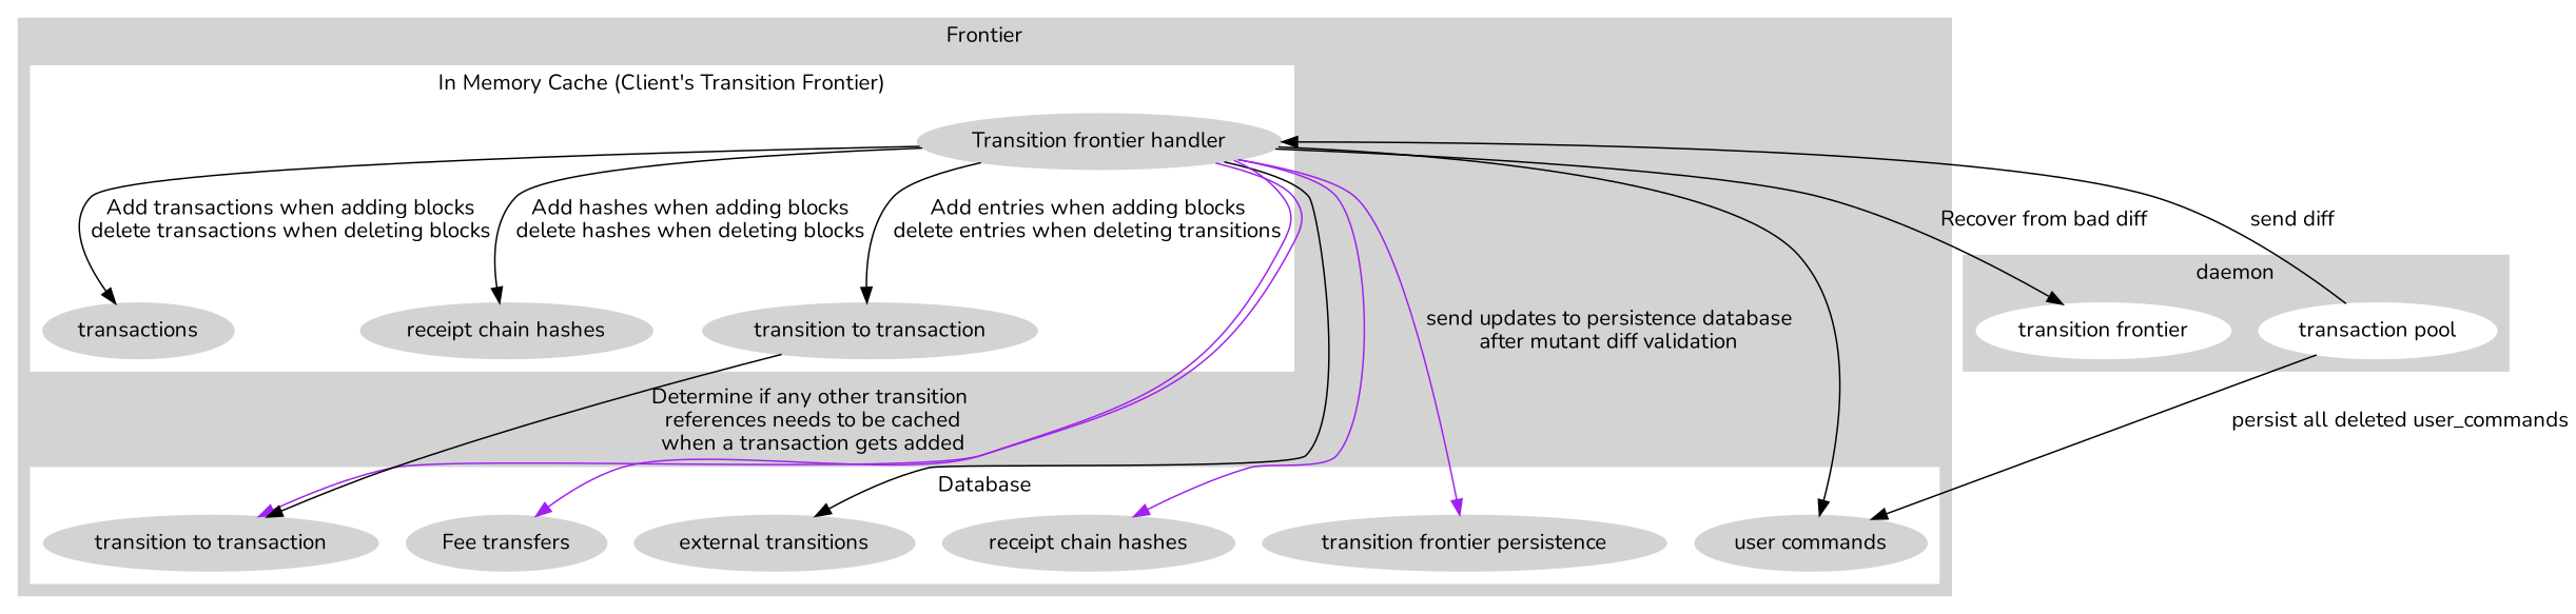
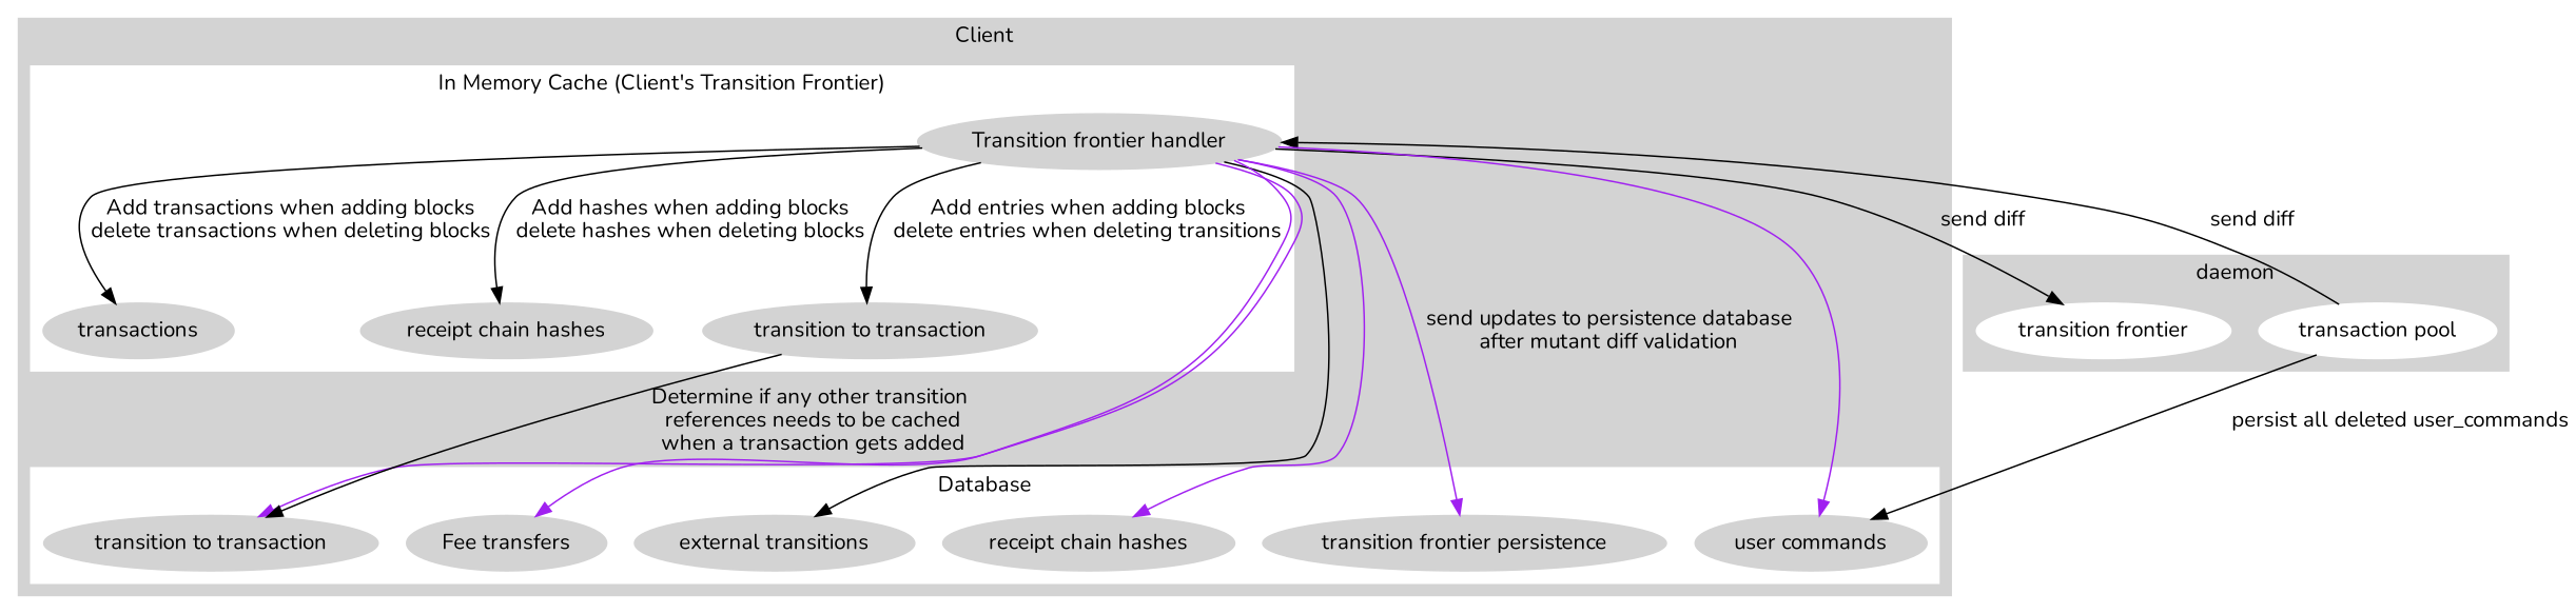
  digraph {
    fontname=Nunito
    node [color=lightgrey fontname=Nunito style=filled]
    edge [fontname=Nunito]
    n1 [color=white label="transition frontier"]
    n2 [color=white label="transaction pool"]
    n3 [label="Transition frontier handler"]
    n4 [label="receipt chain hashes"]
    n5 [label="transition to transaction"]
    n6 [label=transactions]
    n7 [label="external transitions"]
    n8 [label="user commands"]
    n9 [label="receipt chain hashes"]
    n10 [label="transition to transaction"]
    n11 [label="transition frontier persistence"]
    n12 [label="Fee transfers"]
    subgraph cluster_1 {
      color=lightgrey
      label=daemon
      style=filled
      n1
      n2
    }
    subgraph cluster_2 {
      color=lightgrey
-     label=Frontier
+     label=Client
      style=filled
      subgraph cluster_3 {
        color=white
        label="In Memory Cache (Client's Transition Frontier)"
        style=filled
        n3
        n4
        n5
        n6
      }
      subgraph cluster_4 {
        color=white
        label=Database
        style=filled
        n7
        n8
        n9
        n10
        n11
        n12
      }
    }
    n2 -> n3 [label="send diff"]
    n2 -> n8 [label="persist all deleted user_commands"]
-   n3 -> n1 [label="Recover from bad diff"]
+   n3 -> n1 [label="send diff"]
    n3 -> n4 [label="Add hashes when adding blocks\ndelete hashes when deleting blocks"]
    n3 -> n5 [label="Add entries when adding blocks\ndelete entries when deleting transitions"]
    n3 -> n6 [label="Add transactions when adding blocks\ndelete transactions when deleting blocks"]
    n3 -> n7 [color=black]
-   n3 -> n8 [color=black]
+   n3 -> n8 [color=purple]
    n3 -> n9 [color=purple]
    n3 -> n10 [color=purple]
    n3 -> n11 [color=purple label="send updates to persistence database\nafter mutant diff validation"]
    n3 -> n12 [color=purple]
    n5 -> n10 [label="Determine if any other transition \n references needs to be cached \n when a transaction gets added "]
  }
